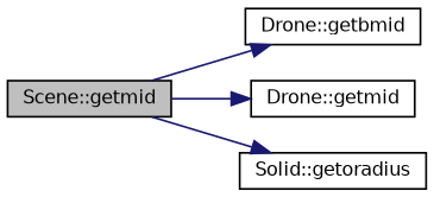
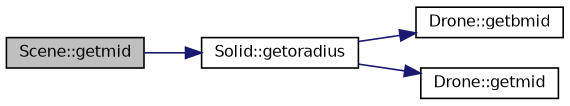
  digraph {
    rankdir=LR
    node [color=black fillcolor=white fontname=Helvetica fontsize=10 shape=record style=filled]
    edge [color=midnightblue fontname=Helvetica fontsize=10 labelfontname=Helvetica labelfontsize=10 style=solid]
    n1 [fillcolor=grey75 fontcolor=black height=0.2 label="Scene::getmid" width=0.4]
    n2 [height=0.2 label="Drone::getbmid" width=0.4]
    n3 [height=0.2 label="Drone::getmid" width=0.4]
    n4 [height=0.2 label="Solid::getoradius" width=0.4]
-   n1 -> n2
-   n1 -> n3
+   n4 -> n2
+   n4 -> n3
    n1 -> n4
  }
